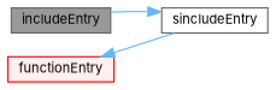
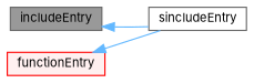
  digraph {
    fontname=Inter
    rankdir=LR
    node [color=gray40 fontname=Inter fontsize=10 shape=box style=filled]
    edge [color=steelblue1 dir=back fontname=Inter fontsize=10 labelfontname=Helvetica labelfontsize=10 style=solid]
    n1 [fillcolor=grey60 fontcolor=black height=0.2 label=includeEntry width=0.4]
    n2 [fillcolor=white height=0.2 label=sincludeEntry width=0.4]
    n3 [color=red fillcolor="#FFF0F0" height=0.2 label=functionEntry width=0.4]
-   n2 -> n1
+   n1 -> n2
    n3 -> n2
  }
